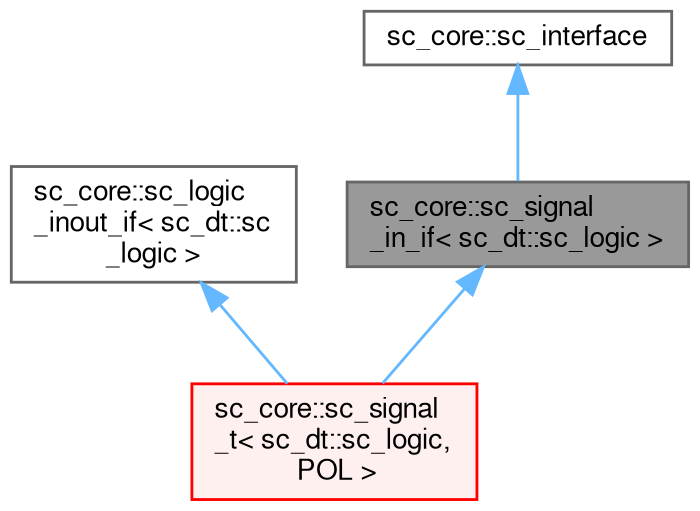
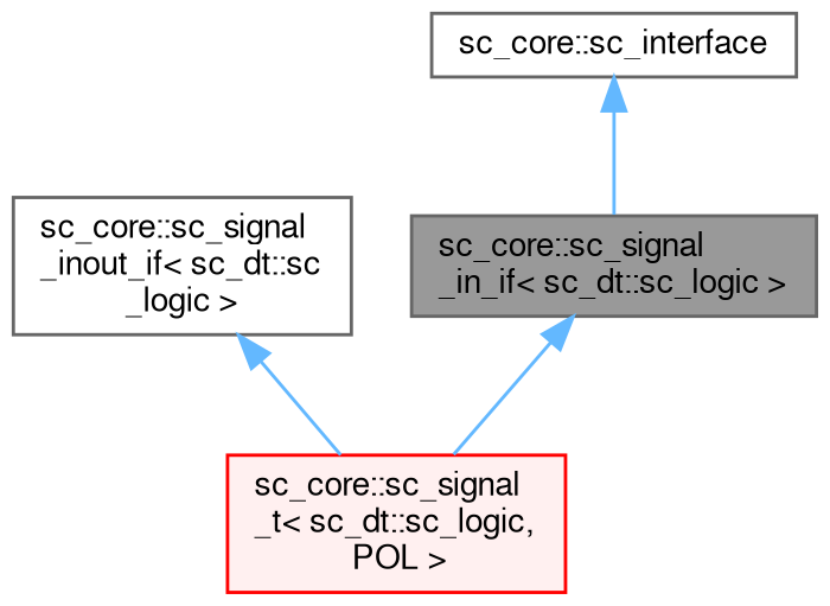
  digraph {
    node [color=gray40 fillcolor=white fontname=FreeSans fontsize=10 shape=box style=filled]
    edge [color=steelblue1 dir=back fontname=FreeSans fontsize=10 labelfontname=FreeSans labelfontsize=10 style=solid]
    n1 [fillcolor=grey60 fontcolor=black height=0.2 label="sc_core::sc_signal\l_in_if\< sc_dt::sc_logic \>" width=0.4]
    n2 [color=red fillcolor="#FFF0F0" height=0.2 label="sc_core::sc_signal\l_t\< sc_dt::sc_logic,\l POL \>" width=0.4]
-   n3 [height=0.2 label="sc_core::sc_logic\l_inout_if\< sc_dt::sc\l_logic \>" width=0.4]
+   n3 [height=0.2 label="sc_core::sc_signal\l_inout_if\< sc_dt::sc\l_logic \>" width=0.4]
    n4 [height=0.2 label="sc_core::sc_interface" width=0.4]
    n1 -> n2
    n3 -> n2
    n4 -> n1
  }
